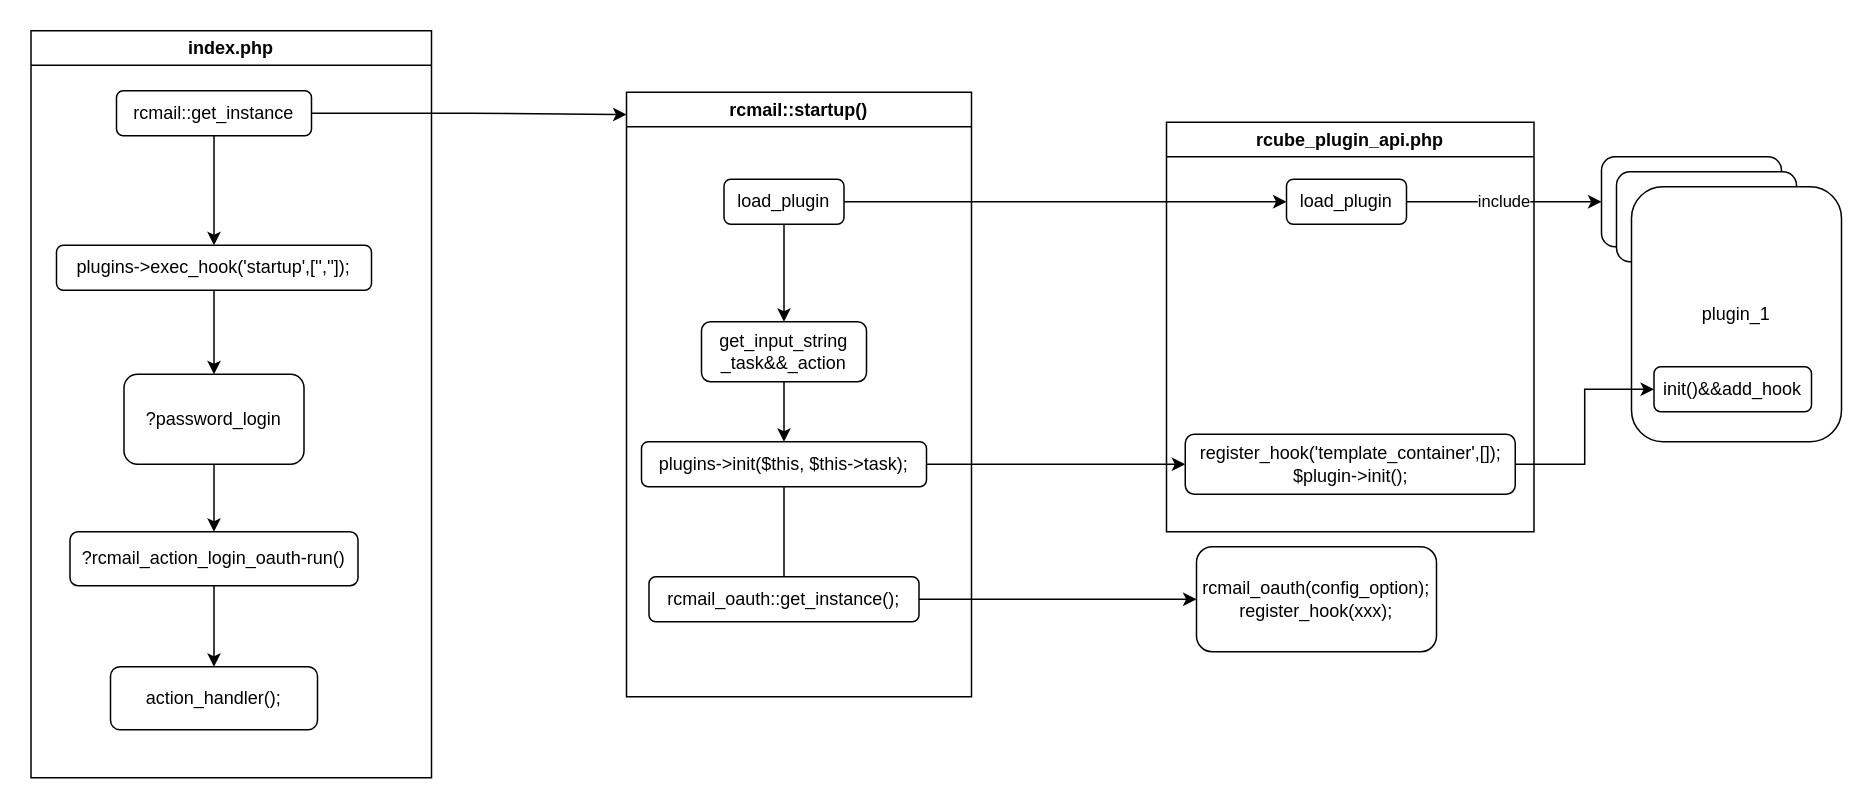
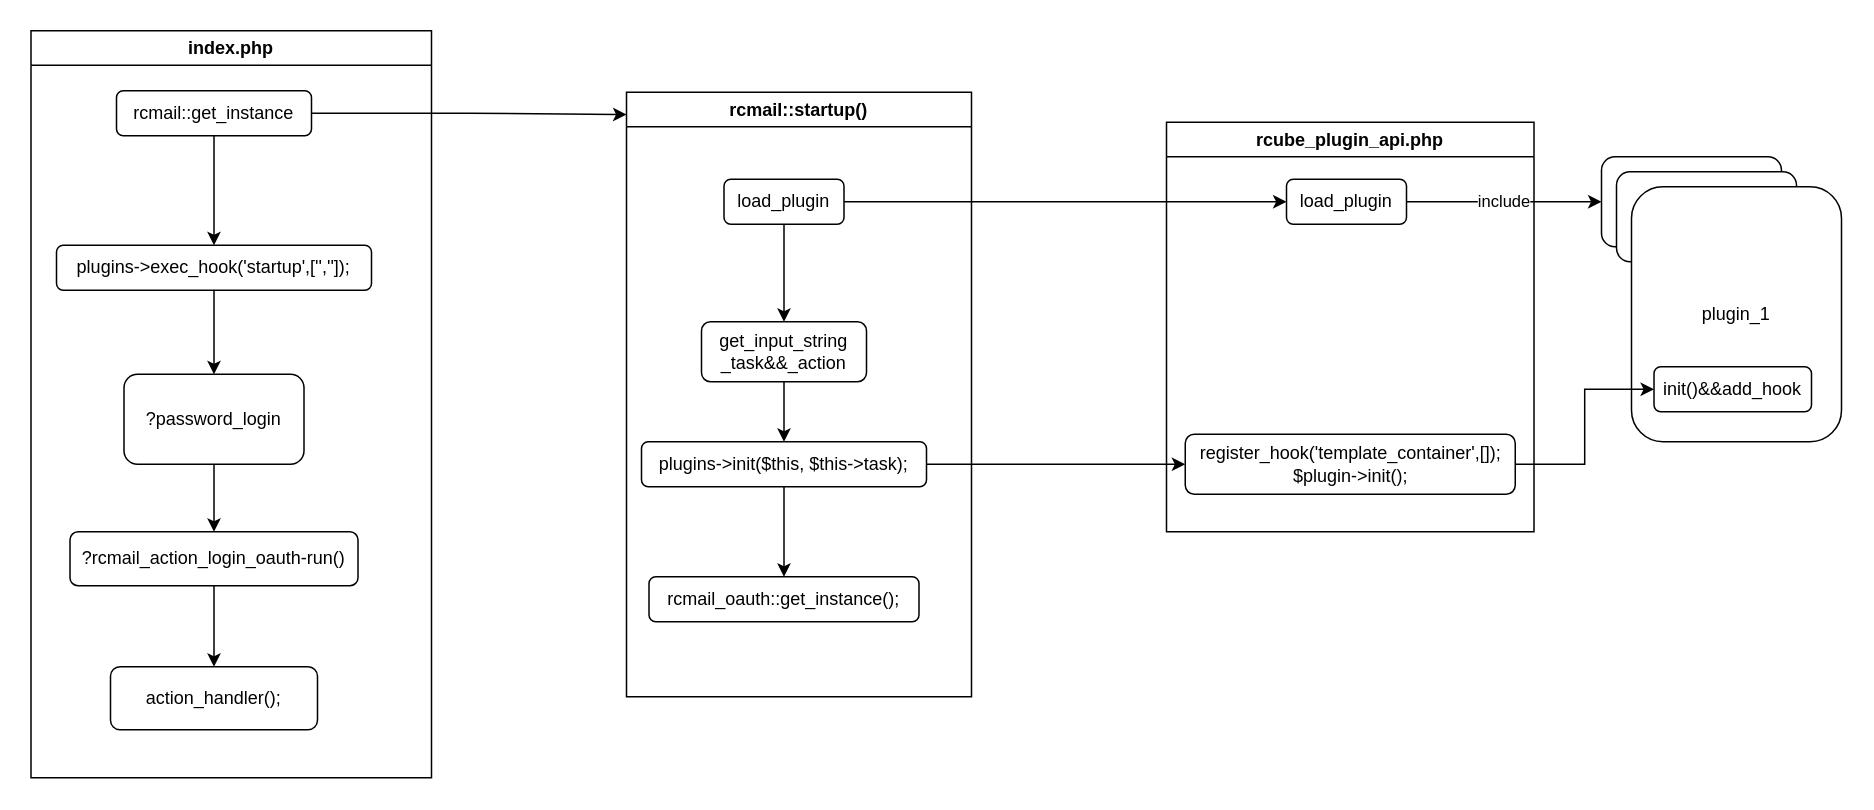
  <mxCell id="0" />
  <mxCell id="1" parent="0" />
  <mxCell id="2" value="index.php" style="swimlane;whiteSpace=wrap;html=1;shadow=0;" vertex="1" parent="1"><mxGeometry x="20" y="20" width="267" height="498" as="geometry"><mxRectangle x="330" y="180" width="140" height="30" as="alternateBounds" /></mxGeometry></mxCell>
  <mxCell id="3" value="" style="edgeStyle=orthogonalEdgeStyle;rounded=0;orthogonalLoop=1;jettySize=auto;html=1;shadow=0;" edge="1" parent="2" source="4" target="6"><mxGeometry relative="1" as="geometry" /></mxCell>
  <mxCell id="4" value="rcmail::get_instance" style="rounded=1;whiteSpace=wrap;html=1;shadow=0;" vertex="1" parent="2"><mxGeometry x="57" y="40" width="130" height="30" as="geometry" /></mxCell>
  <mxCell id="5" value="" style="edgeStyle=orthogonalEdgeStyle;rounded=0;orthogonalLoop=1;jettySize=auto;html=1;" edge="1" parent="2" source="6" target="8"><mxGeometry relative="1" as="geometry" /></mxCell>
  <mxCell id="6" value="plugins-&amp;gt;exec_hook('startup',['','']);" style="whiteSpace=wrap;html=1;rounded=1;shadow=0;" vertex="1" parent="2"><mxGeometry x="17" y="143" width="210" height="30" as="geometry" /></mxCell>
  <mxCell id="7" value="" style="edgeStyle=orthogonalEdgeStyle;rounded=0;orthogonalLoop=1;jettySize=auto;html=1;" edge="1" parent="2" source="8" target="10"><mxGeometry relative="1" as="geometry" /></mxCell>
  <mxCell id="8" value="?password_login" style="rounded=1;whiteSpace=wrap;html=1;shadow=0;" vertex="1" parent="2"><mxGeometry x="62" y="229" width="120" height="60" as="geometry" /></mxCell>
  <mxCell id="9" value="" style="edgeStyle=orthogonalEdgeStyle;rounded=0;orthogonalLoop=1;jettySize=auto;html=1;" edge="1" parent="2" source="10" target="11"><mxGeometry relative="1" as="geometry" /></mxCell>
  <mxCell id="10" value="?rcmail_action_login_oauth-run()" style="rounded=1;whiteSpace=wrap;html=1;shadow=0;" vertex="1" parent="2"><mxGeometry x="26" y="334" width="192" height="36" as="geometry" /></mxCell>
  <mxCell id="11" value="action_handler();" style="rounded=1;whiteSpace=wrap;html=1;shadow=0;" vertex="1" parent="2"><mxGeometry x="53" y="424" width="138" height="42" as="geometry" /></mxCell>
  <mxCell id="12" value="" style="rounded=1;whiteSpace=wrap;html=1;shadow=0;" vertex="1" parent="1"><mxGeometry x="1067" y="104" width="120" height="60" as="geometry" /></mxCell>
  <mxCell id="13" value="" style="rounded=1;whiteSpace=wrap;html=1;shadow=0;" vertex="1" parent="1"><mxGeometry x="1077" y="114" width="120" height="60" as="geometry" /></mxCell>
  <mxCell id="14" value="plugin_1" style="rounded=1;whiteSpace=wrap;html=1;shadow=0;" vertex="1" parent="1"><mxGeometry x="1087" y="124" width="140" height="170" as="geometry" /></mxCell>
  <mxCell id="15" value="include" style="edgeStyle=orthogonalEdgeStyle;rounded=0;orthogonalLoop=1;jettySize=auto;html=1;entryX=0;entryY=0.5;entryDx=0;entryDy=0;shadow=0;exitX=1;exitY=0.5;exitDx=0;exitDy=0;" edge="1" parent="1" source="30" target="12"><mxGeometry relative="1" as="geometry"><mxPoint x="877" y="124" as="sourcePoint" /><mxPoint x="917" y="214" as="targetPoint" /></mxGeometry></mxCell>
  <mxCell id="16" value="init()&amp;amp;&amp;amp;add_hook" style="rounded=1;whiteSpace=wrap;html=1;shadow=0;" vertex="1" parent="1"><mxGeometry x="1102" y="244" width="105" height="30" as="geometry" /></mxCell>
  <mxCell id="17" value="rcmail::startup()" style="swimlane;whiteSpace=wrap;html=1;shadow=0;" vertex="1" parent="1"><mxGeometry x="417" y="61" width="230" height="403" as="geometry"><mxRectangle x="560" y="220" width="130" height="30" as="alternateBounds" /></mxGeometry></mxCell>
  <mxCell id="18" value="" style="edgeStyle=orthogonalEdgeStyle;rounded=0;orthogonalLoop=1;jettySize=auto;html=1;shadow=0;" edge="1" parent="17" source="19" target="21"><mxGeometry relative="1" as="geometry" /></mxCell>
  <mxCell id="19" value="load_plugin" style="rounded=1;whiteSpace=wrap;html=1;shadow=0;" vertex="1" parent="17"><mxGeometry x="65" y="58" width="80" height="30" as="geometry" /></mxCell>
  <mxCell id="20" style="edgeStyle=orthogonalEdgeStyle;rounded=0;orthogonalLoop=1;jettySize=auto;html=1;exitX=0.5;exitY=1;exitDx=0;exitDy=0;" edge="1" parent="17" source="21" target="24"><mxGeometry relative="1" as="geometry" /></mxCell>
  <mxCell id="21" value="get_input_string&lt;br&gt;_task&amp;amp;&amp;amp;_action" style="rounded=1;whiteSpace=wrap;html=1;shadow=0;" vertex="1" parent="17"><mxGeometry x="50" y="153" width="110" height="40" as="geometry" /></mxCell>
  <mxCell id="22" value="rcmail_oauth::get_instance();" style="rounded=1;whiteSpace=wrap;html=1;shadow=0;" vertex="1" parent="17"><mxGeometry x="15" y="323" width="180" height="30" as="geometry" /></mxCell>
- <mxCell id="23" style="edgeStyle=orthogonalEdgeStyle;rounded=0;orthogonalLoop=1;jettySize=auto;html=1;exitX=0.5;exitY=1;exitDx=0;exitDy=0;entryX=0.5;entryY=0;entryDx=0;entryDy=0;endArrow=none;" edge="1" parent="17" source="24" target="22"><mxGeometry relative="1" as="geometry" /></mxCell>
+ <mxCell id="23" style="edgeStyle=orthogonalEdgeStyle;rounded=0;orthogonalLoop=1;jettySize=auto;html=1;exitX=0.5;exitY=1;exitDx=0;exitDy=0;entryX=0.5;entryY=0;entryDx=0;entryDy=0;" edge="1" parent="17" source="24" target="22"><mxGeometry relative="1" as="geometry" /></mxCell>
  <mxCell id="24" value="plugins-&amp;gt;init($this, $this-&amp;gt;task);" style="rounded=1;whiteSpace=wrap;html=1;shadow=0;" vertex="1" parent="17"><mxGeometry x="10" y="233" width="190" height="30" as="geometry" /></mxCell>
  <mxCell id="25" style="edgeStyle=orthogonalEdgeStyle;rounded=0;orthogonalLoop=1;jettySize=auto;html=1;entryX=0;entryY=0.5;entryDx=0;entryDy=0;exitX=1;exitY=0.5;exitDx=0;exitDy=0;shadow=0;" edge="1" parent="1" source="19" target="30"><mxGeometry relative="1" as="geometry"><mxPoint x="547" y="164" as="sourcePoint" /></mxGeometry></mxCell>
  <mxCell id="26" style="edgeStyle=orthogonalEdgeStyle;rounded=0;orthogonalLoop=1;jettySize=auto;html=1;exitX=1;exitY=0.5;exitDx=0;exitDy=0;entryX=0;entryY=0.037;entryDx=0;entryDy=0;entryPerimeter=0;shadow=0;" edge="1" parent="1" source="4" target="17"><mxGeometry relative="1" as="geometry" /></mxCell>
  <mxCell id="27" style="edgeStyle=orthogonalEdgeStyle;rounded=0;orthogonalLoop=1;jettySize=auto;html=1;exitX=1;exitY=0.5;exitDx=0;exitDy=0;entryX=0;entryY=0.5;entryDx=0;entryDy=0;shadow=0;" edge="1" parent="1" source="31" target="16"><mxGeometry relative="1" as="geometry" /></mxCell>
  <mxCell id="28" style="edgeStyle=orthogonalEdgeStyle;rounded=0;orthogonalLoop=1;jettySize=auto;html=1;exitX=1;exitY=0.5;exitDx=0;exitDy=0;shadow=0;entryX=0;entryY=0.5;entryDx=0;entryDy=0;" edge="1" parent="1" source="24" target="31"><mxGeometry relative="1" as="geometry" /></mxCell>
  <mxCell id="29" value="rcube_plugin_api.php" style="swimlane;whiteSpace=wrap;html=1;shadow=0;" vertex="1" parent="1"><mxGeometry x="777" y="81" width="245" height="273" as="geometry"><mxRectangle x="1010" y="257" width="140" height="30" as="alternateBounds" /></mxGeometry></mxCell>
  <mxCell id="30" value="load_plugin" style="rounded=1;whiteSpace=wrap;html=1;shadow=0;" vertex="1" parent="29"><mxGeometry x="80" y="38" width="80" height="30" as="geometry" /></mxCell>
  <mxCell id="31" value="register_hook('template_container',[]);&lt;br&gt;$plugin-&amp;gt;init();" style="rounded=1;whiteSpace=wrap;html=1;shadow=0;" vertex="1" parent="29"><mxGeometry x="12.5" y="208" width="220" height="40" as="geometry" /></mxCell>
- <mxCell id="32" value="rcmail_oauth(config_option);&lt;br&gt;register_hook(xxx);" style="rounded=1;whiteSpace=wrap;html=1;shadow=0;" vertex="1" parent="1"><mxGeometry x="797" y="364" width="160" height="70" as="geometry" /></mxCell>
- <mxCell id="33" value="" style="edgeStyle=orthogonalEdgeStyle;rounded=0;orthogonalLoop=1;jettySize=auto;html=1;" edge="1" parent="1" source="22" target="32"><mxGeometry relative="1" as="geometry" /></mxCell>
